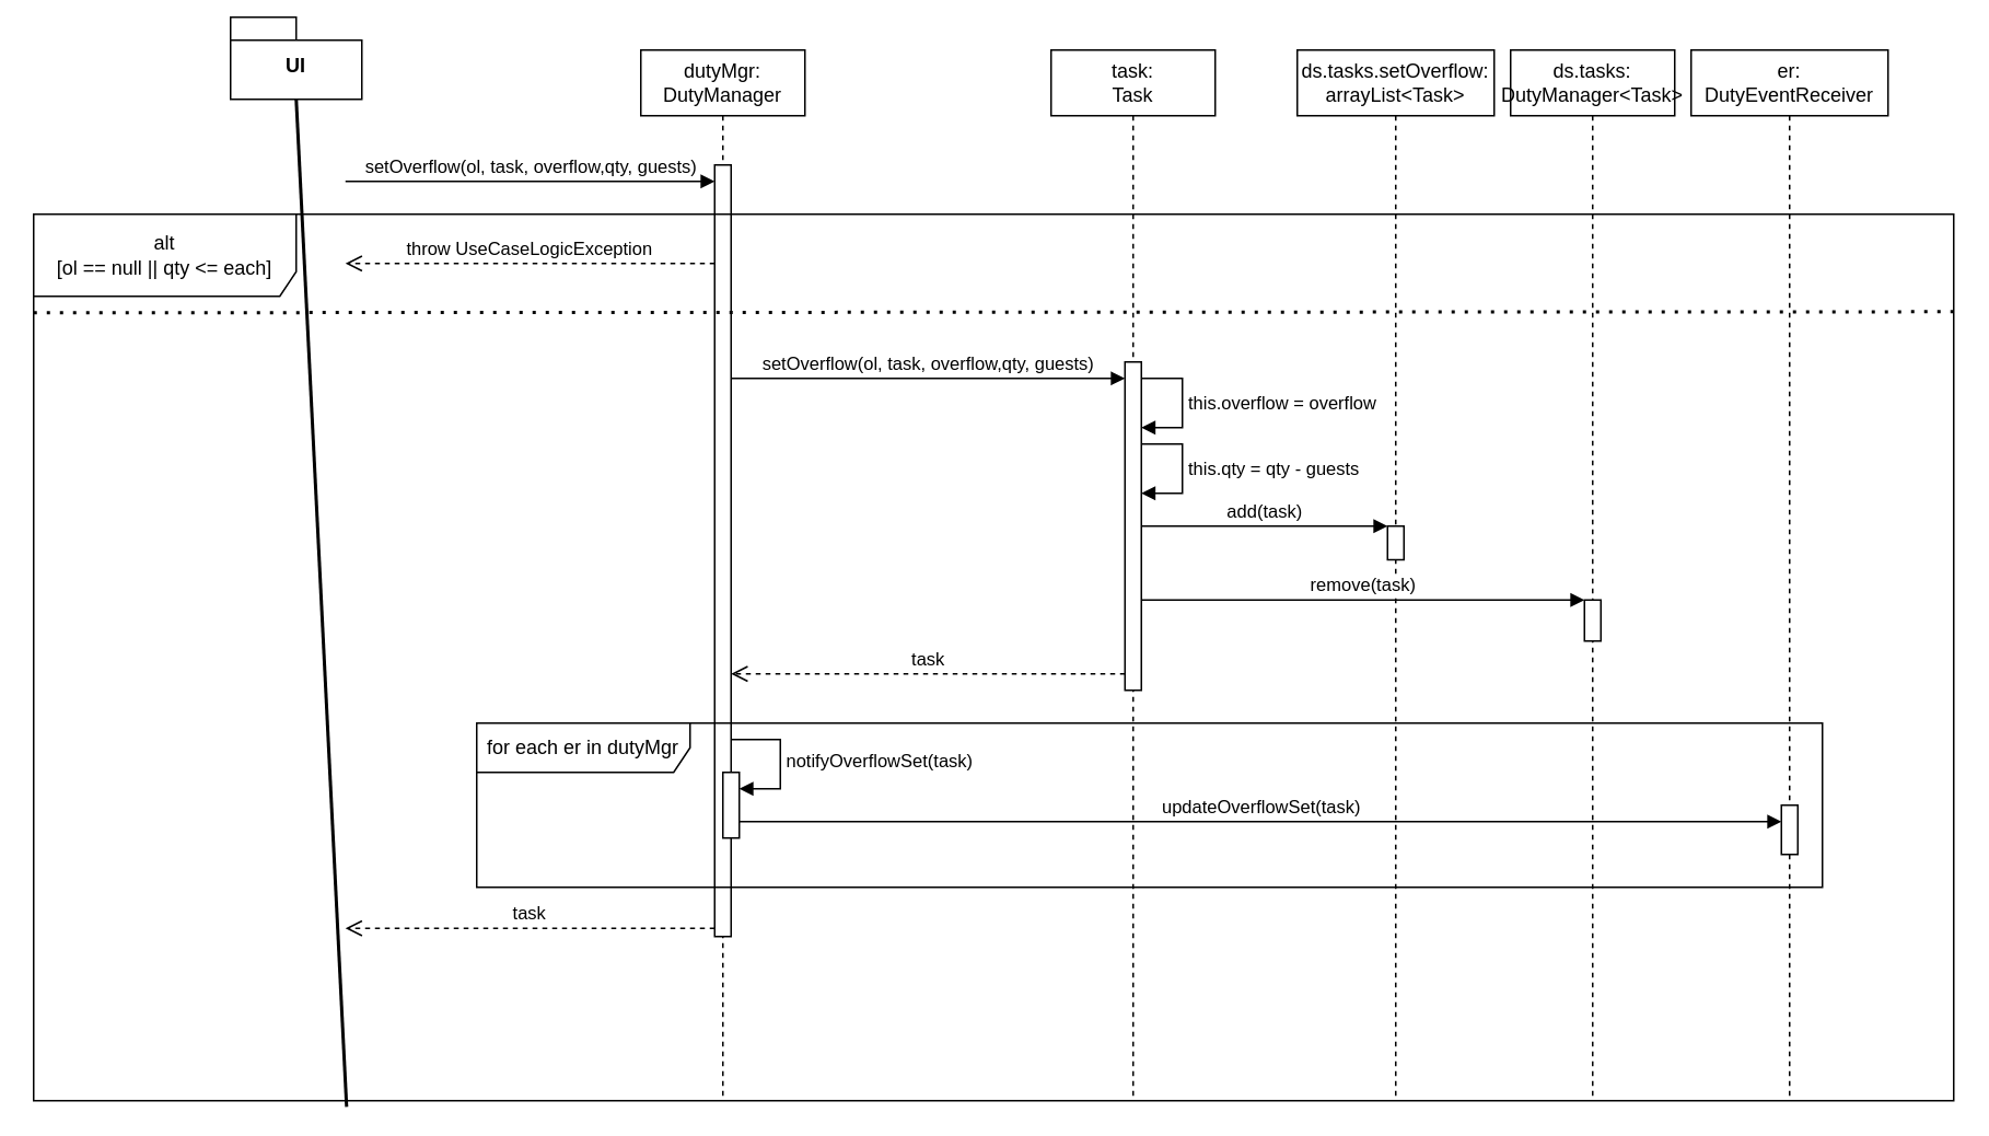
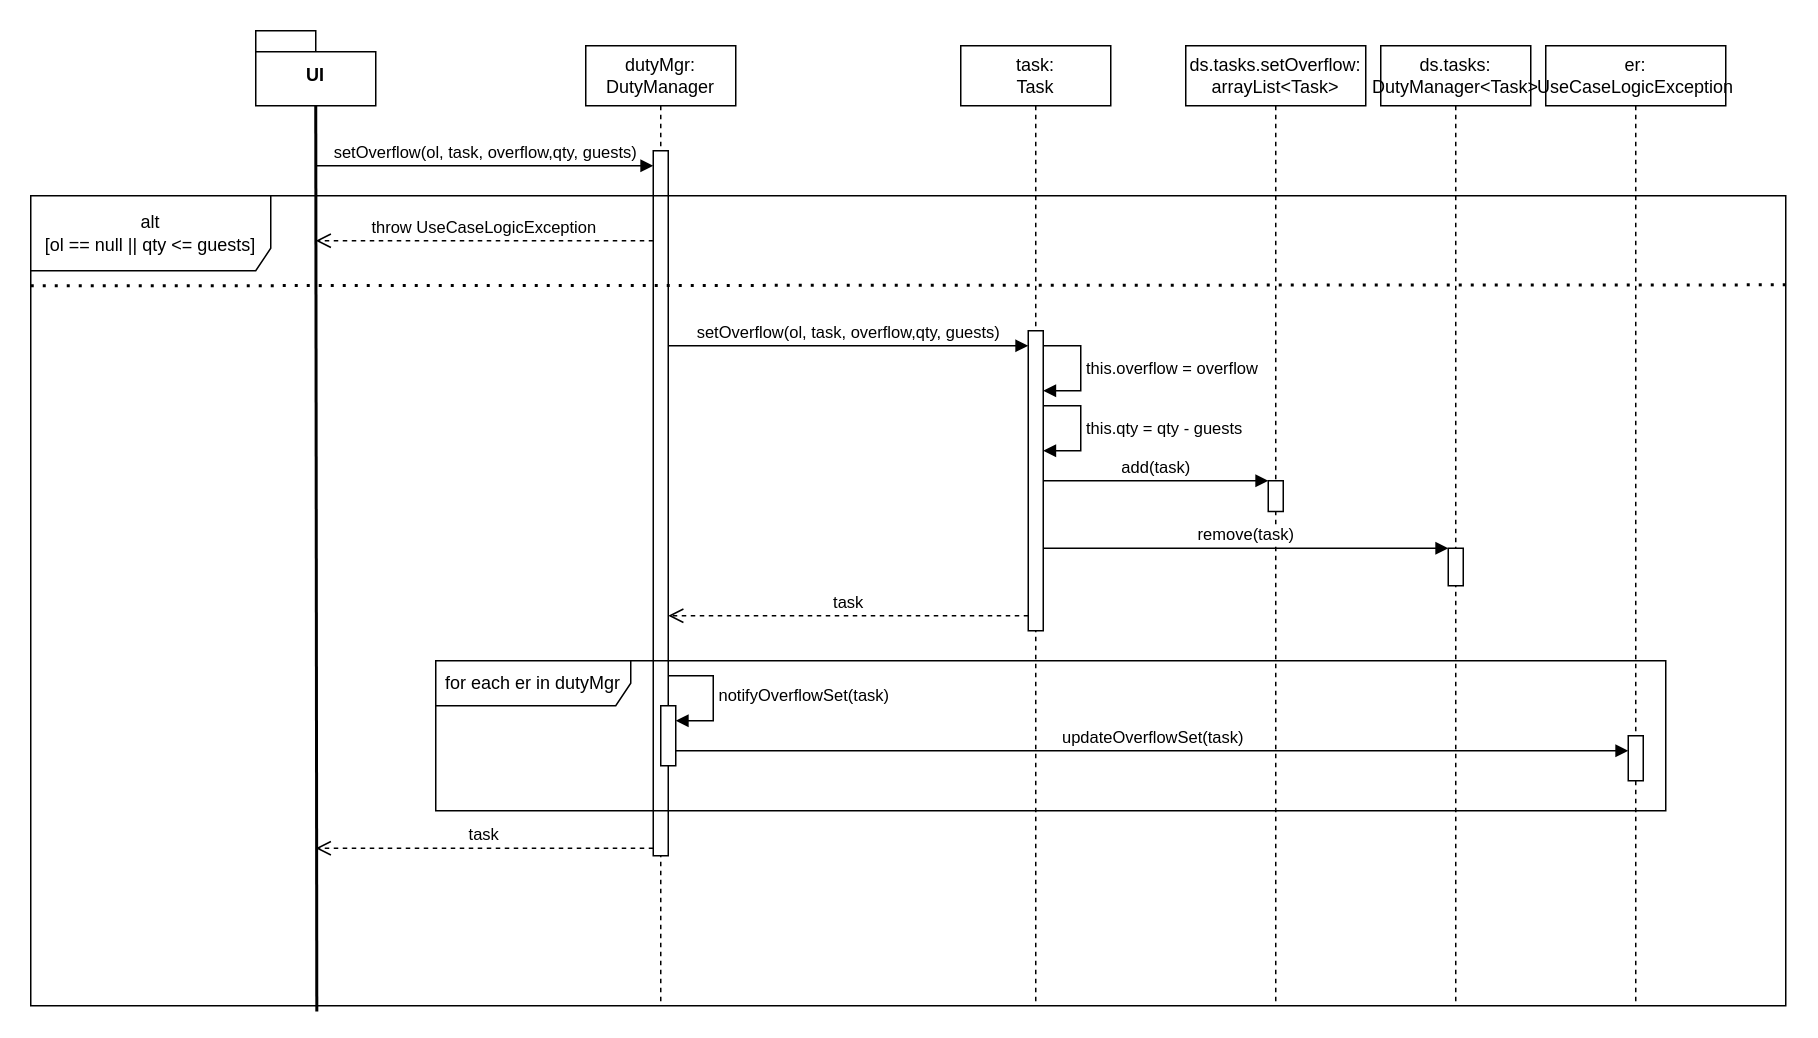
  <mxCell id="0" />
  <mxCell id="1" parent="0" />
- <mxCell id="2" value="UI" style="shape=folder;fontStyle=1;spacingTop=10;tabWidth=40;tabHeight=14;tabPosition=left;html=1;whiteSpace=wrap;" vertex="1" parent="1"><mxGeometry x="140" y="10" width="80" height="50" as="geometry" /></mxCell>
+ <mxCell id="2" value="UI" style="shape=folder;fontStyle=1;spacingTop=10;tabWidth=40;tabHeight=14;tabPosition=left;html=1;whiteSpace=wrap;" vertex="1" parent="1"><mxGeometry x="170" y="20" width="80" height="50" as="geometry" /></mxCell>
  <mxCell id="3" value="" style="endArrow=none;dashed=0;html=1;dashPattern=1 3;strokeWidth=2;rounded=0;entryX=0.5;entryY=1;entryDx=0;entryDy=0;entryPerimeter=0;exitX=0.163;exitY=1.007;exitDx=0;exitDy=0;exitPerimeter=0;" edge="1" parent="1" source="7" target="2"><mxGeometry width="50" height="50" relative="1" as="geometry"><mxPoint x="210" y="640" as="sourcePoint" /><mxPoint x="280" y="100" as="targetPoint" /></mxGeometry></mxCell>
  <mxCell id="4" value="dutyMgr:&lt;div&gt;DutyManager&lt;/div&gt;" style="shape=umlLifeline;perimeter=lifelinePerimeter;whiteSpace=wrap;html=1;container=1;dropTarget=0;collapsible=0;recursiveResize=0;outlineConnect=0;portConstraint=eastwest;newEdgeStyle={&quot;curved&quot;:0,&quot;rounded&quot;:0};" vertex="1" parent="1"><mxGeometry x="390" y="30" width="100" height="640" as="geometry" /></mxCell>
  <mxCell id="5" value="" style="html=1;points=[[0,0,0,0,5],[0,1,0,0,-5],[1,0,0,0,5],[1,1,0,0,-5]];perimeter=orthogonalPerimeter;outlineConnect=0;targetShapes=umlLifeline;portConstraint=eastwest;newEdgeStyle={&quot;curved&quot;:0,&quot;rounded&quot;:0};" vertex="1" parent="4"><mxGeometry x="45" y="70" width="10" height="470" as="geometry" /></mxCell>
  <mxCell id="6" value="setOverflow(ol, task, overflow,qty, guests)" style="html=1;verticalAlign=bottom;endArrow=block;curved=0;rounded=0;entryX=0;entryY=0;entryDx=0;entryDy=5;" edge="1" parent="4"><mxGeometry relative="1" as="geometry"><mxPoint x="-180" y="80" as="sourcePoint" /><mxPoint x="45" y="80.0" as="targetPoint" /></mxGeometry></mxCell>
- <mxCell id="7" value="alt&lt;div&gt;[ol == null || qty &amp;lt;= each&lt;span style=&quot;background-color: initial;&quot;&gt;]&lt;/span&gt;&lt;/div&gt;" style="shape=umlFrame;whiteSpace=wrap;html=1;pointerEvents=0;width=160;height=50;" vertex="1" parent="1"><mxGeometry x="20" y="130" width="1170" height="540" as="geometry" /></mxCell>
+ <mxCell id="7" value="alt&lt;div&gt;[ol == null || qty &amp;lt;= guests&lt;span style=&quot;background-color: initial;&quot;&gt;]&lt;/span&gt;&lt;/div&gt;" style="shape=umlFrame;whiteSpace=wrap;html=1;pointerEvents=0;width=160;height=50;" vertex="1" parent="1"><mxGeometry x="20" y="130" width="1170" height="540" as="geometry" /></mxCell>
  <mxCell id="8" value="task" style="html=1;verticalAlign=bottom;endArrow=open;dashed=1;endSize=8;curved=0;rounded=0;exitX=0;exitY=1;exitDx=0;exitDy=-5;" edge="1" parent="1" source="5"><mxGeometry relative="1" as="geometry"><mxPoint x="210" y="565" as="targetPoint" /></mxGeometry></mxCell>
  <mxCell id="9" value="" style="endArrow=none;dashed=1;html=1;dashPattern=1 3;strokeWidth=2;rounded=0;entryX=1.002;entryY=0.11;entryDx=0;entryDy=0;entryPerimeter=0;" edge="1" parent="1" target="7"><mxGeometry width="50" height="50" relative="1" as="geometry"><mxPoint x="20" y="190" as="sourcePoint" /><mxPoint x="900" y="190.2" as="targetPoint" /></mxGeometry></mxCell>
  <mxCell id="10" value="throw UseCaseLogicException" style="html=1;verticalAlign=bottom;endArrow=open;dashed=1;endSize=8;curved=0;rounded=0;" edge="1" parent="1"><mxGeometry relative="1" as="geometry"><mxPoint x="210" y="160" as="targetPoint" /><mxPoint x="435" y="160" as="sourcePoint" /></mxGeometry></mxCell>
  <mxCell id="11" value="task:&lt;div&gt;Task&lt;/div&gt;" style="shape=umlLifeline;perimeter=lifelinePerimeter;whiteSpace=wrap;html=1;container=1;dropTarget=0;collapsible=0;recursiveResize=0;outlineConnect=0;portConstraint=eastwest;newEdgeStyle={&quot;curved&quot;:0,&quot;rounded&quot;:0};" vertex="1" parent="1"><mxGeometry x="640" y="30" width="100" height="640" as="geometry" /></mxCell>
  <mxCell id="12" value="" style="html=1;points=[[0,0,0,0,5],[0,1,0,0,-5],[1,0,0,0,5],[1,1,0,0,-5]];perimeter=orthogonalPerimeter;outlineConnect=0;targetShapes=umlLifeline;portConstraint=eastwest;newEdgeStyle={&quot;curved&quot;:0,&quot;rounded&quot;:0};" vertex="1" parent="11"><mxGeometry x="45" y="190" width="10" height="200" as="geometry" /></mxCell>
  <mxCell id="13" value="setOverflow(ol, task, overflow,qty, guests)" style="html=1;verticalAlign=bottom;endArrow=block;curved=0;rounded=0;" edge="1" parent="1"><mxGeometry relative="1" as="geometry"><mxPoint x="445" y="230" as="sourcePoint" /><mxPoint x="685" y="230" as="targetPoint" /></mxGeometry></mxCell>
  <mxCell id="14" value="this.overflow = overflow" style="html=1;align=left;spacingLeft=2;endArrow=block;rounded=0;edgeStyle=orthogonalEdgeStyle;curved=0;rounded=0;" edge="1" parent="1"><mxGeometry relative="1" as="geometry"><mxPoint x="695" y="230" as="sourcePoint" /><Array as="points"><mxPoint x="720" y="260" /></Array><mxPoint x="695" y="260" as="targetPoint" /></mxGeometry></mxCell>
  <mxCell id="15" value="this.qty = qty - guests" style="html=1;align=left;spacingLeft=2;endArrow=block;rounded=0;edgeStyle=orthogonalEdgeStyle;curved=0;rounded=0;" edge="1" parent="1"><mxGeometry relative="1" as="geometry"><mxPoint x="695" y="270" as="sourcePoint" /><Array as="points"><mxPoint x="720" y="300" /></Array><mxPoint x="695" y="300" as="targetPoint" /></mxGeometry></mxCell>
  <mxCell id="16" value="ds.tasks:&lt;div&gt;DutyManager&amp;lt;Task&amp;gt;&lt;/div&gt;" style="shape=umlLifeline;perimeter=lifelinePerimeter;whiteSpace=wrap;html=1;container=1;dropTarget=0;collapsible=0;recursiveResize=0;outlineConnect=0;portConstraint=eastwest;newEdgeStyle={&quot;curved&quot;:0,&quot;rounded&quot;:0};" vertex="1" parent="1"><mxGeometry x="920" y="30" width="100" height="640" as="geometry" /></mxCell>
  <mxCell id="17" value="" style="html=1;points=[[0,0,0,0,5],[0,1,0,0,-5],[1,0,0,0,5],[1,1,0,0,-5]];perimeter=orthogonalPerimeter;outlineConnect=0;targetShapes=umlLifeline;portConstraint=eastwest;newEdgeStyle={&quot;curved&quot;:0,&quot;rounded&quot;:0};" vertex="1" parent="16"><mxGeometry x="45" y="335" width="10" height="25" as="geometry" /></mxCell>
  <mxCell id="18" value="ds.tasks.setOverflow:&lt;div&gt;arrayList&amp;lt;Task&amp;gt;&lt;/div&gt;" style="shape=umlLifeline;perimeter=lifelinePerimeter;whiteSpace=wrap;html=1;container=1;dropTarget=0;collapsible=0;recursiveResize=0;outlineConnect=0;portConstraint=eastwest;newEdgeStyle={&quot;curved&quot;:0,&quot;rounded&quot;:0};" vertex="1" parent="1"><mxGeometry x="790" y="30" width="120" height="640" as="geometry" /></mxCell>
  <mxCell id="19" value="" style="html=1;points=[[0,0,0,0,5],[0,1,0,0,-5],[1,0,0,0,5],[1,1,0,0,-5]];perimeter=orthogonalPerimeter;outlineConnect=0;targetShapes=umlLifeline;portConstraint=eastwest;newEdgeStyle={&quot;curved&quot;:0,&quot;rounded&quot;:0};" vertex="1" parent="18"><mxGeometry x="55" y="290" width="10" height="20.5" as="geometry" /></mxCell>
  <mxCell id="20" value="add(task)" style="html=1;verticalAlign=bottom;endArrow=block;curved=0;rounded=0;" edge="1" parent="1" source="12" target="19"><mxGeometry width="80" relative="1" as="geometry"><mxPoint x="692.5" y="330" as="sourcePoint" /><mxPoint x="864.5" y="330" as="targetPoint" /></mxGeometry></mxCell>
  <mxCell id="21" value="remove(task)" style="html=1;verticalAlign=bottom;endArrow=block;curved=0;rounded=0;" edge="1" parent="1" source="12" target="17"><mxGeometry width="80" relative="1" as="geometry"><mxPoint x="692.5" y="370" as="sourcePoint" /><mxPoint x="1007.5" y="370" as="targetPoint" /></mxGeometry></mxCell>
  <mxCell id="22" value="task" style="html=1;verticalAlign=bottom;endArrow=open;dashed=1;endSize=8;curved=0;rounded=0;" edge="1" parent="1"><mxGeometry relative="1" as="geometry"><mxPoint x="445" y="410" as="targetPoint" /><mxPoint x="685" y="410" as="sourcePoint" /></mxGeometry></mxCell>
  <mxCell id="23" value="" style="html=1;points=[[0,0,0,0,5],[0,1,0,0,-5],[1,0,0,0,5],[1,1,0,0,-5]];perimeter=orthogonalPerimeter;outlineConnect=0;targetShapes=umlLifeline;portConstraint=eastwest;newEdgeStyle={&quot;curved&quot;:0,&quot;rounded&quot;:0};" vertex="1" parent="1"><mxGeometry x="440" y="470" width="10" height="40" as="geometry" /></mxCell>
  <mxCell id="24" value="notifyOverflowSet(task)" style="html=1;align=left;spacingLeft=2;endArrow=block;rounded=0;edgeStyle=orthogonalEdgeStyle;curved=0;rounded=0;" edge="1" parent="1" target="23"><mxGeometry relative="1" as="geometry"><mxPoint x="445" y="450" as="sourcePoint" /><Array as="points"><mxPoint x="475" y="480" /></Array></mxGeometry></mxCell>
  <mxCell id="25" value="updateOverflowSet(task)" style="html=1;verticalAlign=bottom;endArrow=block;curved=0;rounded=0;" edge="1" parent="1" target="27"><mxGeometry width="80" relative="1" as="geometry"><mxPoint x="450" y="500" as="sourcePoint" /><mxPoint x="689.5" y="500" as="targetPoint" /></mxGeometry></mxCell>
- <mxCell id="26" value="er:&lt;div&gt;DutyEventReceiver&lt;/div&gt;" style="shape=umlLifeline;perimeter=lifelinePerimeter;whiteSpace=wrap;html=1;container=1;dropTarget=0;collapsible=0;recursiveResize=0;outlineConnect=0;portConstraint=eastwest;newEdgeStyle={&quot;curved&quot;:0,&quot;rounded&quot;:0};" vertex="1" parent="1"><mxGeometry x="1030" y="30" width="120" height="640" as="geometry" /></mxCell>
+ <mxCell id="26" value="er:&lt;div&gt;UseCaseLogicException&lt;/div&gt;" style="shape=umlLifeline;perimeter=lifelinePerimeter;whiteSpace=wrap;html=1;container=1;dropTarget=0;collapsible=0;recursiveResize=0;outlineConnect=0;portConstraint=eastwest;newEdgeStyle={&quot;curved&quot;:0,&quot;rounded&quot;:0};" vertex="1" parent="1"><mxGeometry x="1030" y="30" width="120" height="640" as="geometry" /></mxCell>
  <mxCell id="27" value="" style="html=1;points=[[0,0,0,0,5],[0,1,0,0,-5],[1,0,0,0,5],[1,1,0,0,-5]];perimeter=orthogonalPerimeter;outlineConnect=0;targetShapes=umlLifeline;portConstraint=eastwest;newEdgeStyle={&quot;curved&quot;:0,&quot;rounded&quot;:0};" vertex="1" parent="26"><mxGeometry x="55" y="460" width="10" height="30" as="geometry" /></mxCell>
  <mxCell id="28" value="for each er in dutyMgr" style="shape=umlFrame;whiteSpace=wrap;html=1;pointerEvents=0;width=130;height=30;" vertex="1" parent="1"><mxGeometry x="290" y="440" width="820" height="100" as="geometry" /></mxCell>
